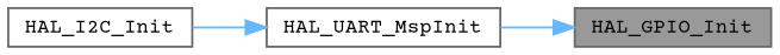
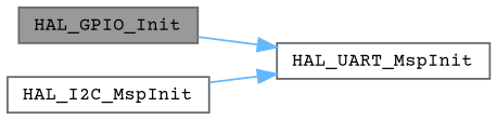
  digraph {
    fontname="Courier Prime"
    rankdir=RL
    node [color=grey40 fillcolor=white fontname="Courier Prime" fontsize=10 shape=box style=filled]
    edge [color=steelblue1 dir=back fontname="Courier Prime" fontsize=10 labelfontname=Helvetica labelfontsize=10 style=solid]
    n1 [color=gray40 fillcolor=grey60 fontcolor=black height=0.2 label=HAL_GPIO_Init width=0.4]
    n2 [height=0.2 label=HAL_UART_MspInit width=0.4]
-   n3 [height=0.2 label=HAL_I2C_Init width=0.4]
-   n1 -> n2
+   n3 [height=0.2 label=HAL_I2C_MspInit width=0.4]
+   n2 -> n1
    n2 -> n3
  }
